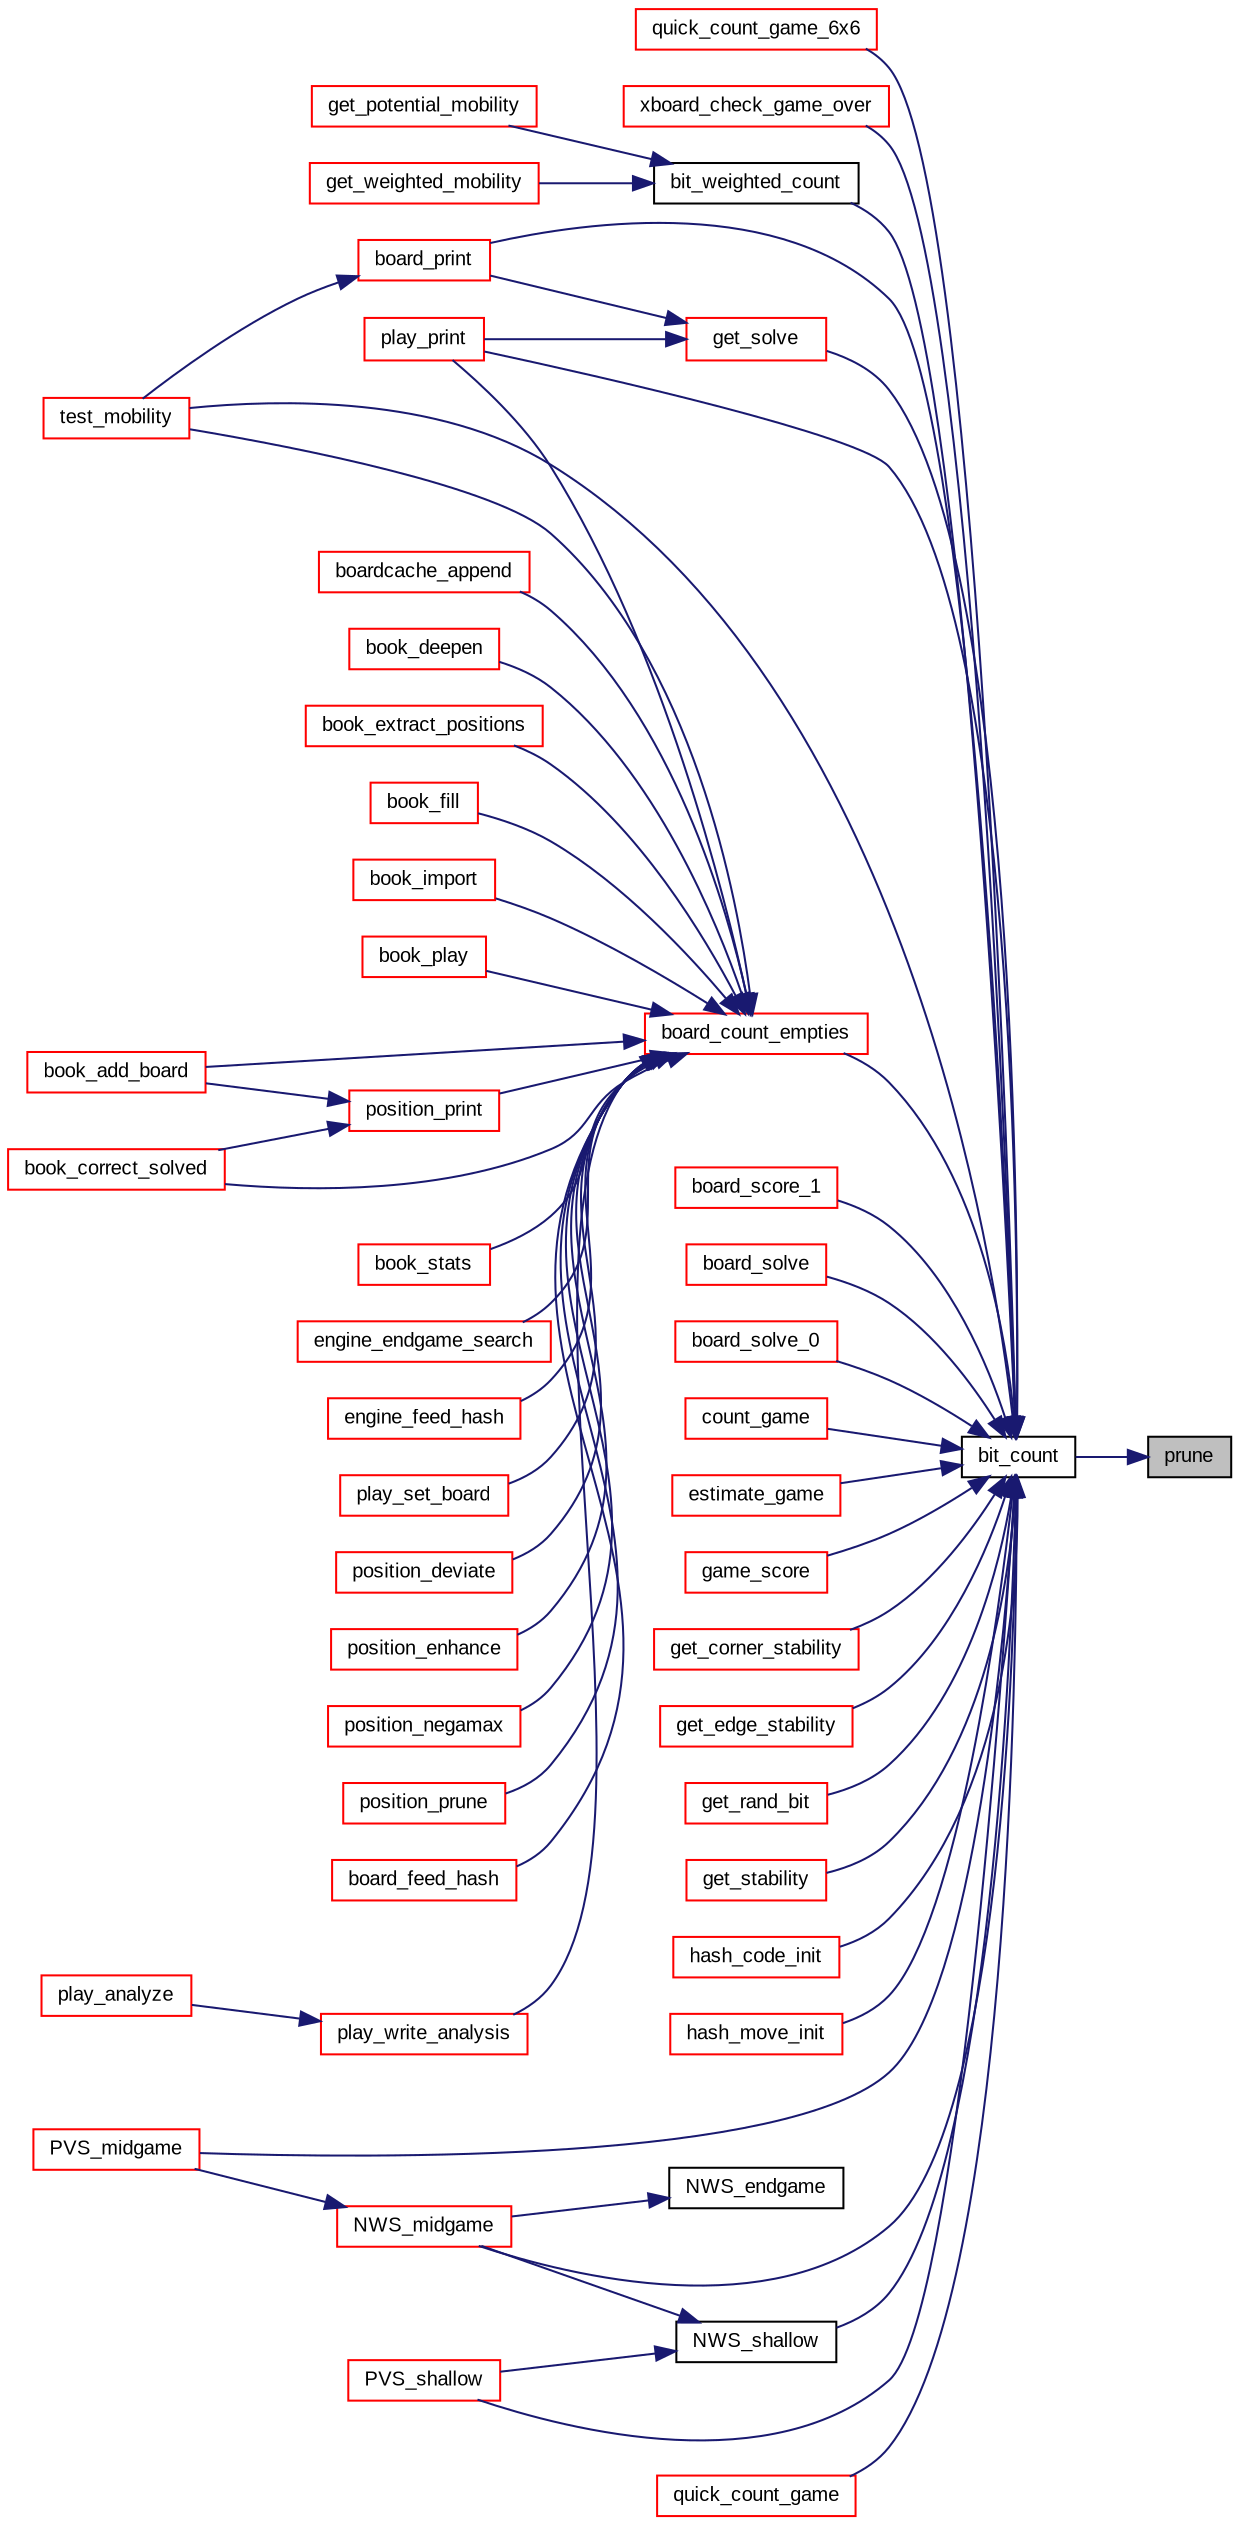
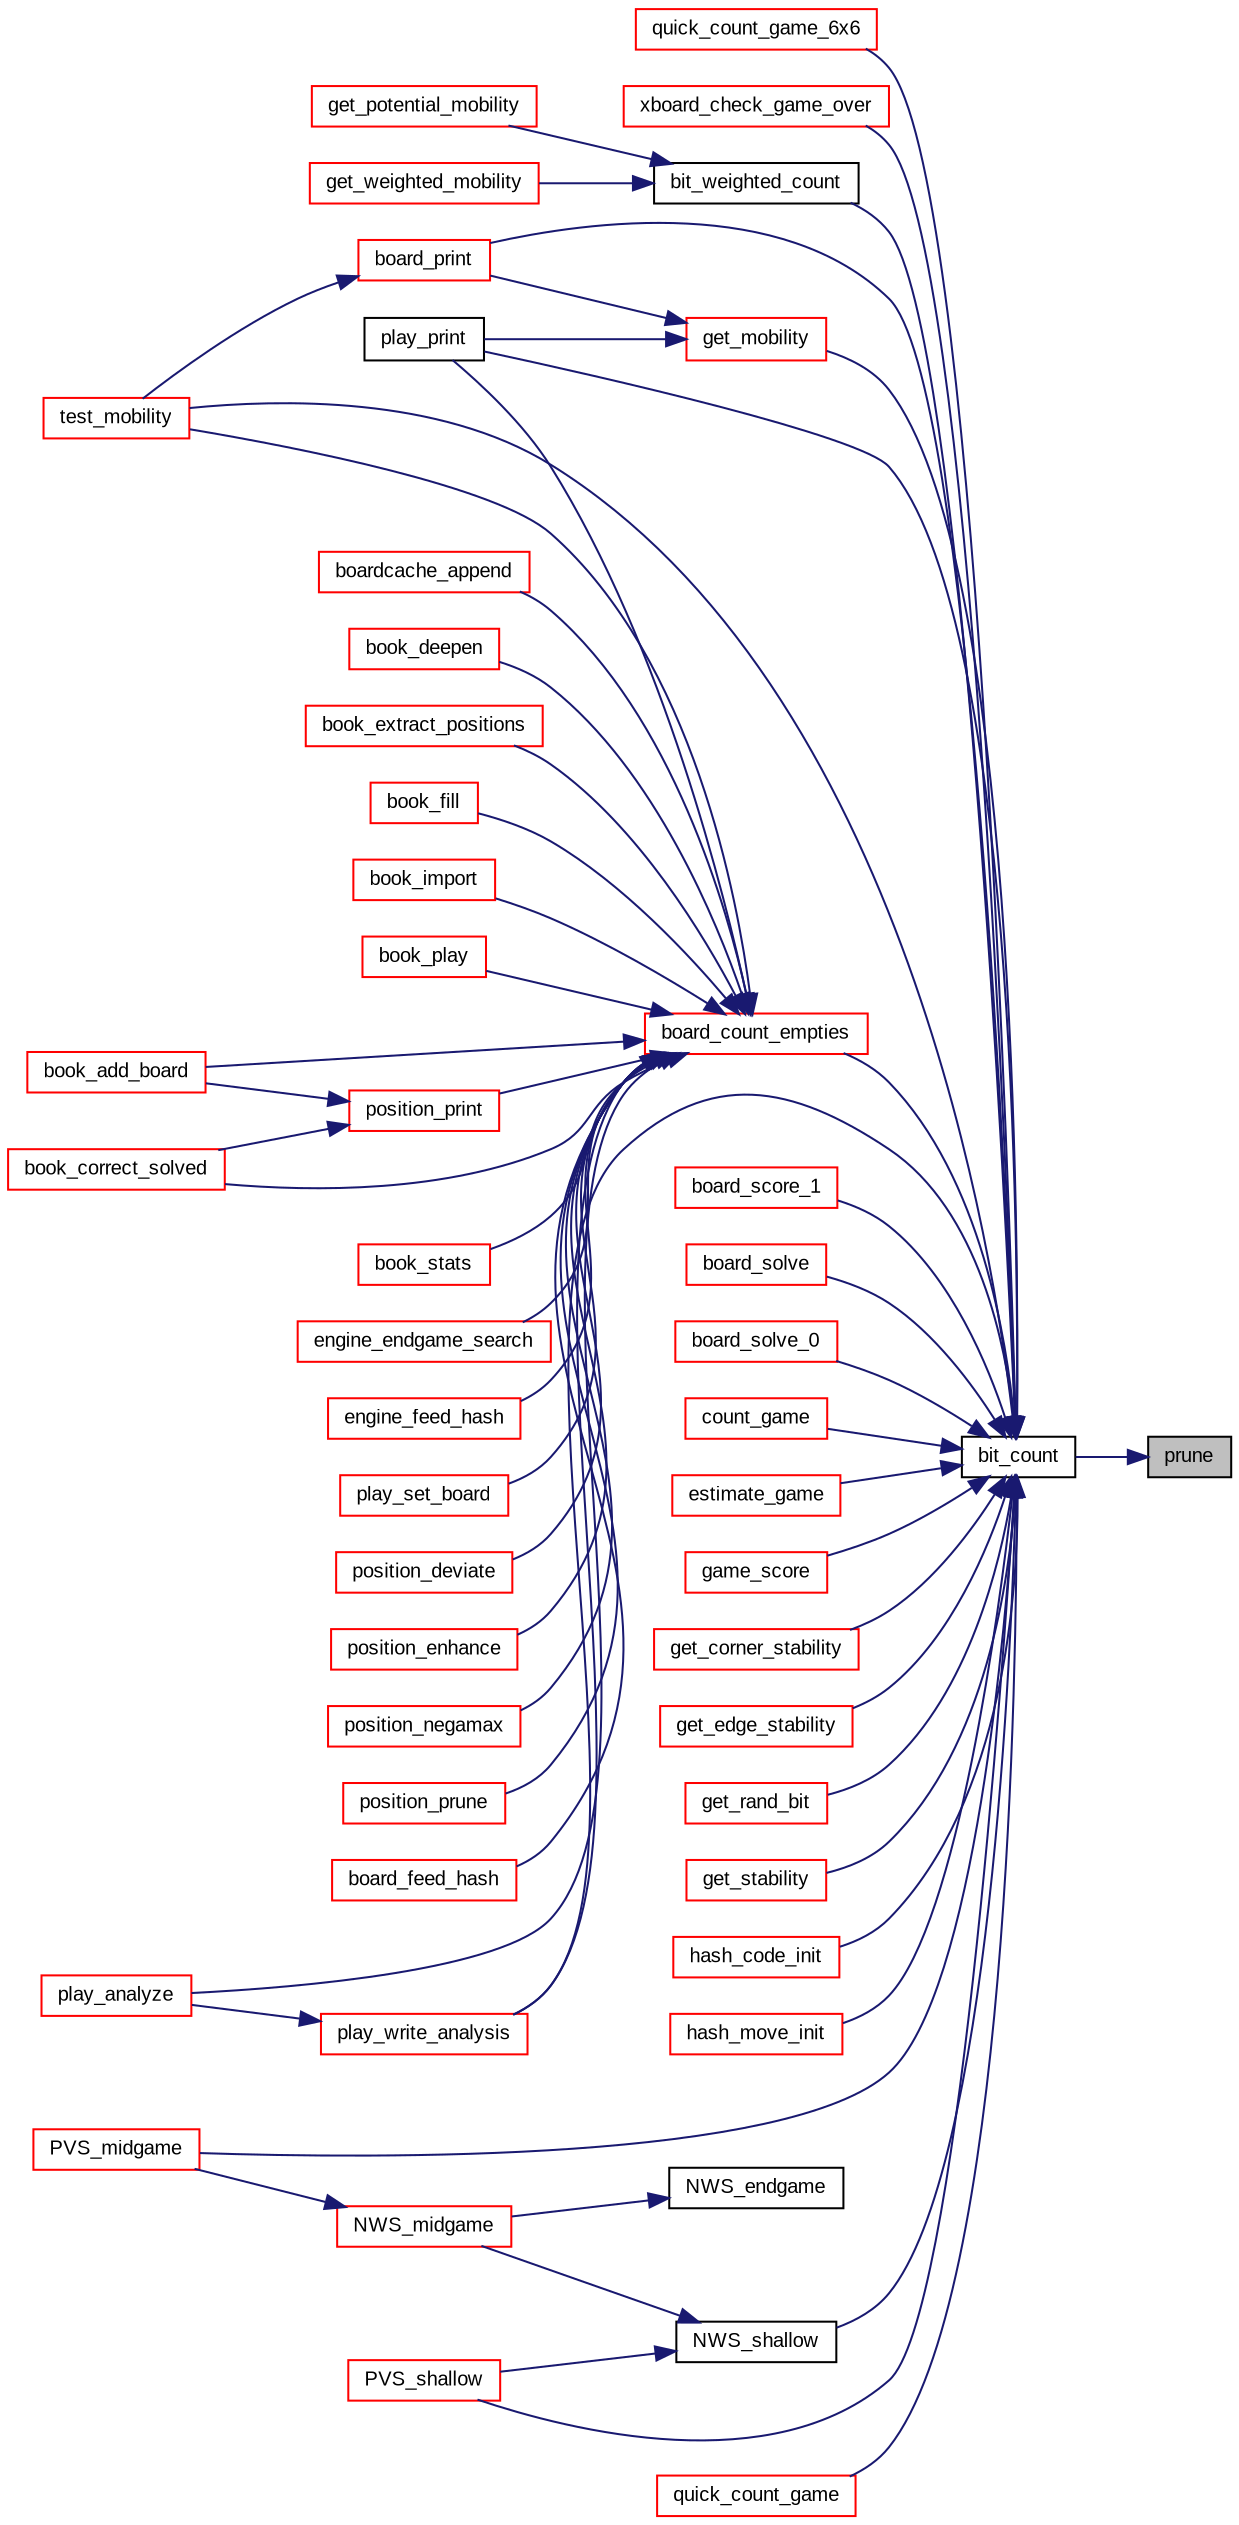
  digraph {
    fontname="Liberation Sans"
    rankdir=RL
    node [color=red fontname="Liberation Sans" fontsize=10 shape=record]
    edge [color=midnightblue dir=back fontname="Liberation Sans" fontsize=10 labelfontname=FreeSans labelfontsize=10 style=solid]
    n1 [color=black fillcolor=grey75 fontcolor=black height=0.2 label=prune style=filled width=0.4]
    n2 [color=black height=0.2 label=bit_count width=0.4]
    n3 [color=black height=0.2 label=bit_weighted_count width=0.4]
    n4 [height=0.2 label=board_count_empties width=0.4]
-   n5 [height=0.2 label=play_print width=0.4]
+   n5 [color=black height=0.2 label=play_print width=0.4]
    n6 [height=0.2 label=test_mobility width=0.4]
    n7 [height=0.2 label=board_print width=0.4]
    n8 [height=0.2 label=board_score_1 width=0.4]
    n9 [height=0.2 label=board_solve width=0.4]
    n10 [height=0.2 label=board_solve_0 width=0.4]
    n11 [height=0.2 label=count_game width=0.4]
    n12 [height=0.2 label=estimate_game width=0.4]
    n13 [height=0.2 label=game_score width=0.4]
    n14 [height=0.2 label=get_corner_stability width=0.4]
    n15 [height=0.2 label=get_edge_stability width=0.4]
-   n16 [height=0.2 label=get_solve width=0.4]
+   n16 [height=0.2 label=get_mobility width=0.4]
    n17 [height=0.2 label=get_rand_bit width=0.4]
    n18 [height=0.2 label=get_stability width=0.4]
    n19 [height=0.2 label=hash_code_init width=0.4]
    n20 [height=0.2 label=hash_move_init width=0.4]
    n21 [height=0.2 label=NWS_midgame width=0.4]
    n22 [height=0.2 label=PVS_midgame width=0.4]
    n23 [color=black height=0.2 label=NWS_shallow width=0.4]
    n24 [height=0.2 label=PVS_shallow width=0.4]
    n25 [height=0.2 label=quick_count_game width=0.4]
    n26 [height=0.2 label=quick_count_game_6x6 width=0.4]
    n27 [height=0.2 label=xboard_check_game_over width=0.4]
    n28 [height=0.2 label=get_potential_mobility width=0.4]
    n29 [height=0.2 label=get_weighted_mobility width=0.4]
    n30 [height=0.2 label=board_feed_hash width=0.4]
    n31 [height=0.2 label=boardcache_append width=0.4]
    n32 [height=0.2 label=book_add_board width=0.4]
    n33 [height=0.2 label=book_correct_solved width=0.4]
    n34 [height=0.2 label=book_deepen width=0.4]
    n35 [height=0.2 label=book_extract_positions width=0.4]
    n36 [height=0.2 label=book_fill width=0.4]
    n37 [height=0.2 label=book_import width=0.4]
    n38 [height=0.2 label=book_play width=0.4]
    n39 [height=0.2 label=book_stats width=0.4]
    n40 [height=0.2 label=engine_endgame_search width=0.4]
    n41 [height=0.2 label=engine_feed_hash width=0.4]
    n42 [height=0.2 label=play_analyze width=0.4]
    n43 [height=0.2 label=play_set_board width=0.4]
    n44 [height=0.2 label=play_write_analysis width=0.4]
    n45 [height=0.2 label=position_deviate width=0.4]
    n46 [height=0.2 label=position_enhance width=0.4]
    n47 [height=0.2 label=position_negamax width=0.4]
    n48 [height=0.2 label=position_print width=0.4]
    n49 [height=0.2 label=position_prune width=0.4]
    n50 [color=black height=0.2 label=NWS_endgame width=0.4]
    n1 -> n2
    n2 -> n3
    n2 -> n4
    n2 -> n5
    n2 -> n6
    n2 -> n7
    n2 -> n8
    n2 -> n9
    n2 -> n10
    n2 -> n11
    n2 -> n12
    n2 -> n13
    n2 -> n14
    n2 -> n15
    n2 -> n16
    n2 -> n17
    n2 -> n18
    n2 -> n19
    n2 -> n20
-   n2 -> n21
+   n2 -> n44
    n2 -> n22
    n2 -> n23
    n2 -> n24
    n2 -> n25
    n2 -> n26
    n2 -> n27
    n3 -> n28
    n3 -> n29
    n4 -> n5
    n4 -> n6
    n4 -> n30
    n4 -> n31
    n4 -> n32
    n4 -> n33
    n4 -> n34
    n4 -> n35
    n4 -> n36
    n4 -> n37
    n4 -> n38
    n4 -> n39
    n4 -> n40
    n4 -> n41
+   n4 -> n42
    n4 -> n43
    n4 -> n44
    n4 -> n45
    n4 -> n46
    n4 -> n47
    n4 -> n48
    n4 -> n49
    n7 -> n6
    n16 -> n5
    n16 -> n7
    n21 -> n22
    n23 -> n21
    n23 -> n24
    n44 -> n42
    n48 -> n32
    n48 -> n33
    n50 -> n21
  }
